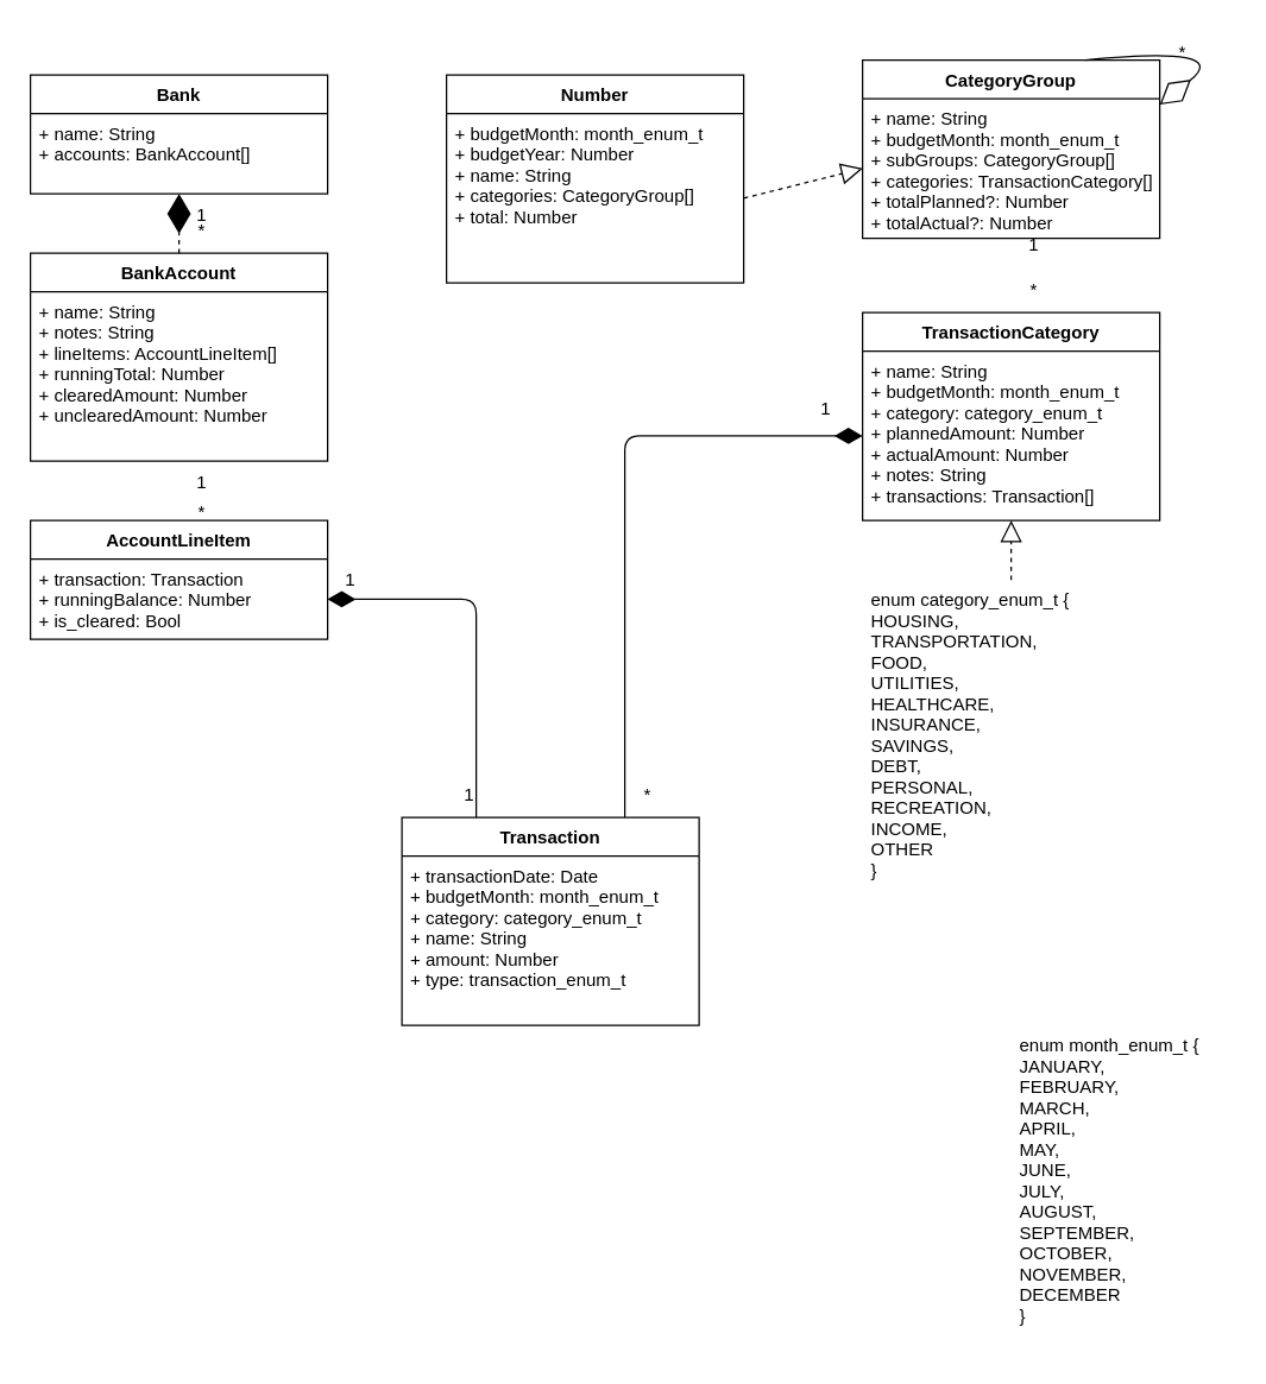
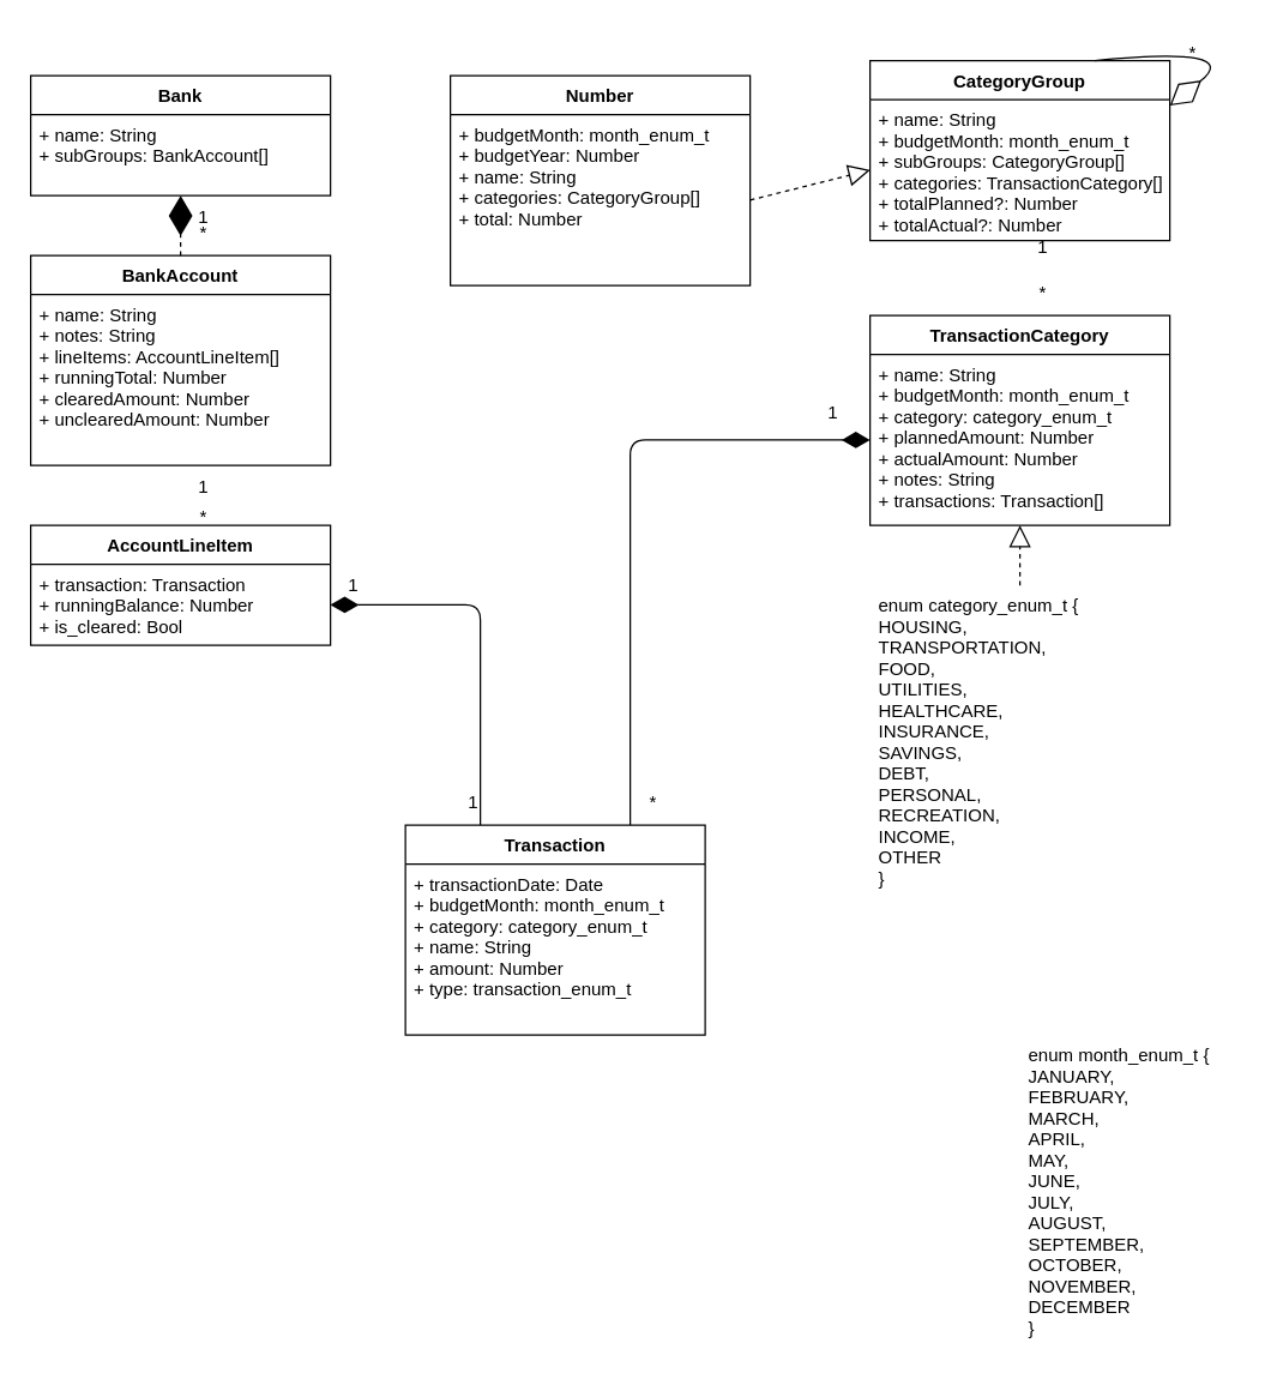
  <mxCell id="0" />
  <mxCell id="1" parent="0" />
  <mxCell id="2" style="edgeStyle=orthogonalEdgeStyle;html=1;exitX=0.75;exitY=0;exitDx=0;exitDy=0;entryX=0;entryY=0.5;entryDx=0;entryDy=0;endArrow=diamondThin;endFill=1;endSize=16;" edge="1" parent="1" source="4" target="11"><mxGeometry relative="1" as="geometry" /></mxCell>
  <mxCell id="3" style="edgeStyle=orthogonalEdgeStyle;html=1;exitX=0.25;exitY=0;exitDx=0;exitDy=0;entryX=1;entryY=0.5;entryDx=0;entryDy=0;endArrow=diamondThin;endFill=1;endSize=16;" edge="1" parent="1" source="4" target="17"><mxGeometry relative="1" as="geometry" /></mxCell>
  <mxCell id="4" value="Transaction" style="swimlane;fontStyle=1;align=center;verticalAlign=top;childLayout=stackLayout;horizontal=1;startSize=26;horizontalStack=0;resizeParent=1;resizeParentMax=0;resizeLast=0;collapsible=1;marginBottom=0;" parent="1" vertex="1"><mxGeometry x="270" y="550" width="200" height="140" as="geometry" /></mxCell>
  <mxCell id="5" value="+ transactionDate: Date&#10;+ budgetMonth: month_enum_t&#10;+ category: category_enum_t&#10;+ name: String&#10;+ amount: Number&#10;+ type: transaction_enum_t" style="text;strokeColor=none;fillColor=none;align=left;verticalAlign=top;spacingLeft=4;spacingRight=4;overflow=hidden;rotatable=0;points=[[0,0.5],[1,0.5]];portConstraint=eastwest;" parent="4" vertex="1"><mxGeometry y="26" width="200" height="114" as="geometry" /></mxCell>
  <mxCell id="6" value="Number" style="swimlane;fontStyle=1;align=center;verticalAlign=top;childLayout=stackLayout;horizontal=1;startSize=26;horizontalStack=0;resizeParent=1;resizeParentMax=0;resizeLast=0;collapsible=1;marginBottom=0;" parent="1" vertex="1"><mxGeometry x="300" y="50" width="200" height="140" as="geometry" /></mxCell>
  <mxCell id="7" value="+ budgetMonth: month_enum_t&#10;+ budgetYear: Number&#10;+ name: String&#10;+ categories: CategoryGroup[]&#10;+ total: Number" style="text;strokeColor=none;fillColor=none;align=left;verticalAlign=top;spacingLeft=4;spacingRight=4;overflow=hidden;rotatable=0;points=[[0,0.5],[1,0.5]];portConstraint=eastwest;" parent="6" vertex="1"><mxGeometry y="26" width="200" height="114" as="geometry" /></mxCell>
  <mxCell id="8" value="CategoryGroup" style="swimlane;fontStyle=1;align=center;verticalAlign=top;childLayout=stackLayout;horizontal=1;startSize=26;horizontalStack=0;resizeParent=1;resizeParentMax=0;resizeLast=0;collapsible=1;marginBottom=0;" parent="1" vertex="1"><mxGeometry x="580" y="40" width="200" height="120" as="geometry" /></mxCell>
  <mxCell id="9" value="+ name: String&#10;+ budgetMonth: month_enum_t&#10;+ subGroups: CategoryGroup[]&#10;+ categories: TransactionCategory[]&#10;+ totalPlanned?: Number&#10;+ totalActual?: Number" style="text;strokeColor=none;fillColor=none;align=left;verticalAlign=top;spacingLeft=4;spacingRight=4;overflow=hidden;rotatable=0;points=[[0,0.5],[1,0.5]];portConstraint=eastwest;" parent="8" vertex="1"><mxGeometry y="26" width="200" height="94" as="geometry" /></mxCell>
  <mxCell id="10" value="TransactionCategory" style="swimlane;fontStyle=1;align=center;verticalAlign=top;childLayout=stackLayout;horizontal=1;startSize=26;horizontalStack=0;resizeParent=1;resizeParentMax=0;resizeLast=0;collapsible=1;marginBottom=0;" parent="1" vertex="1"><mxGeometry x="580" y="210" width="200" height="140" as="geometry" /></mxCell>
  <mxCell id="11" value="+ name: String&#10;+ budgetMonth: month_enum_t&#10;+ category: category_enum_t&#10;+ plannedAmount: Number&#10;+ actualAmount: Number&#10;+ notes: String&#10;+ transactions: Transaction[]" style="text;strokeColor=none;fillColor=none;align=left;verticalAlign=top;spacingLeft=4;spacingRight=4;overflow=hidden;rotatable=0;points=[[0,0.5],[1,0.5]];portConstraint=eastwest;" parent="10" vertex="1"><mxGeometry y="26" width="200" height="114" as="geometry" /></mxCell>
  <mxCell id="12" value="Bank" style="swimlane;fontStyle=1;align=center;verticalAlign=top;childLayout=stackLayout;horizontal=1;startSize=26;horizontalStack=0;resizeParent=1;resizeParentMax=0;resizeLast=0;collapsible=1;marginBottom=0;" parent="1" vertex="1"><mxGeometry x="20" y="50" width="200" height="80" as="geometry" /></mxCell>
- <mxCell id="13" value="+ name: String&#10;+ accounts: BankAccount[]" style="text;strokeColor=none;fillColor=none;align=left;verticalAlign=top;spacingLeft=4;spacingRight=4;overflow=hidden;rotatable=0;points=[[0,0.5],[1,0.5]];portConstraint=eastwest;" parent="12" vertex="1"><mxGeometry y="26" width="200" height="54" as="geometry" /></mxCell>
+ <mxCell id="13" value="+ name: String&#10;+ subGroups: BankAccount[]" style="text;strokeColor=none;fillColor=none;align=left;verticalAlign=top;spacingLeft=4;spacingRight=4;overflow=hidden;rotatable=0;points=[[0,0.5],[1,0.5]];portConstraint=eastwest;" parent="12" vertex="1"><mxGeometry y="26" width="200" height="54" as="geometry" /></mxCell>
  <mxCell id="14" value="BankAccount" style="swimlane;fontStyle=1;align=center;verticalAlign=top;childLayout=stackLayout;horizontal=1;startSize=26;horizontalStack=0;resizeParent=1;resizeParentMax=0;resizeLast=0;collapsible=1;marginBottom=0;" parent="1" vertex="1"><mxGeometry x="20" y="170" width="200" height="140" as="geometry" /></mxCell>
  <mxCell id="15" value="+ name: String&#10;+ notes: String&#10;+ lineItems: AccountLineItem[]&#10;+ runningTotal: Number&#10;+ clearedAmount: Number&#10;+ unclearedAmount: Number" style="text;strokeColor=none;fillColor=none;align=left;verticalAlign=top;spacingLeft=4;spacingRight=4;overflow=hidden;rotatable=0;points=[[0,0.5],[1,0.5]];portConstraint=eastwest;" parent="14" vertex="1"><mxGeometry y="26" width="200" height="114" as="geometry" /></mxCell>
  <mxCell id="16" value="AccountLineItem" style="swimlane;fontStyle=1;align=center;verticalAlign=top;childLayout=stackLayout;horizontal=1;startSize=26;horizontalStack=0;resizeParent=1;resizeParentMax=0;resizeLast=0;collapsible=1;marginBottom=0;" parent="1" vertex="1"><mxGeometry x="20" y="350" width="200" height="80" as="geometry" /></mxCell>
  <mxCell id="17" value="+ transaction: Transaction&#10;+ runningBalance: Number&#10;+ is_cleared: Bool" style="text;strokeColor=none;fillColor=none;align=left;verticalAlign=top;spacingLeft=4;spacingRight=4;overflow=hidden;rotatable=0;points=[[0,0.5],[1,0.5]];portConstraint=eastwest;" parent="16" vertex="1"><mxGeometry y="26" width="200" height="54" as="geometry" /></mxCell>
  <mxCell id="18" value="" style="endArrow=diamondThin;endFill=1;endSize=24;html=1;rounded=0;exitX=0.5;exitY=0;exitDx=0;exitDy=0;entryX=0.5;entryY=1;entryDx=0;entryDy=0;dashed=1;" parent="1" source="14" target="12" edge="1"><mxGeometry width="160" relative="1" as="geometry" /></mxCell>
  <mxCell id="19" value="1" style="text;html=1;align=center;verticalAlign=middle;resizable=0;points=[];autosize=1;strokeColor=none;fillColor=none;" parent="1" vertex="1"><mxGeometry x="300" y="520" width="30" height="30" as="geometry" /></mxCell>
  <mxCell id="20" value="1" style="text;html=1;align=center;verticalAlign=middle;resizable=0;points=[];autosize=1;strokeColor=none;fillColor=none;" parent="1" vertex="1"><mxGeometry x="120" y="130" width="30" height="30" as="geometry" /></mxCell>
  <mxCell id="21" value="*" style="text;html=1;align=center;verticalAlign=middle;resizable=0;points=[];autosize=1;strokeColor=none;fillColor=none;" parent="1" vertex="1"><mxGeometry x="120" y="330" width="30" height="30" as="geometry" /></mxCell>
  <mxCell id="22" value="*" style="text;html=1;align=center;verticalAlign=middle;resizable=0;points=[];autosize=1;strokeColor=none;fillColor=none;" parent="1" vertex="1"><mxGeometry x="120" y="140" width="30" height="30" as="geometry" /></mxCell>
  <mxCell id="23" value="1" style="text;html=1;align=center;verticalAlign=middle;resizable=0;points=[];autosize=1;strokeColor=none;fillColor=none;" parent="1" vertex="1"><mxGeometry x="220" y="375" width="30" height="30" as="geometry" /></mxCell>
  <mxCell id="24" value="enum category_enum_t {&#10;    HOUSING,&#10;    TRANSPORTATION,&#10;    FOOD,&#10;    UTILITIES,&#10;    HEALTHCARE,&#10;    INSURANCE,&#10;    SAVINGS,&#10;    DEBT,&#10;    PERSONAL,&#10;    RECREATION,&#10;    INCOME,&#10;    OTHER&#10;}" style="text;strokeColor=none;fillColor=none;align=left;verticalAlign=top;spacingLeft=4;spacingRight=4;overflow=hidden;rotatable=0;points=[[0,0.5],[1,0.5]];portConstraint=eastwest;" parent="1" vertex="1"><mxGeometry x="580" y="390" width="200" height="220" as="geometry" /></mxCell>
  <mxCell id="25" value="enum month_enum_t {&#10;    JANUARY,&#10;    FEBRUARY,&#10;    MARCH,&#10;    APRIL,&#10;    MAY,&#10;    JUNE,&#10;    JULY,&#10;    AUGUST,&#10;    SEPTEMBER,&#10;    OCTOBER,&#10;    NOVEMBER,&#10;    DECEMBER&#10;}" style="text;strokeColor=none;fillColor=none;align=left;verticalAlign=top;spacingLeft=4;spacingRight=4;overflow=hidden;rotatable=0;points=[[0,0.5],[1,0.5]];portConstraint=eastwest;" parent="1" vertex="1"><mxGeometry x="680" y="690" width="140" height="220" as="geometry" /></mxCell>
  <mxCell id="26" value="" style="endArrow=block;dashed=1;endFill=0;endSize=12;html=1;rounded=0;exitX=1;exitY=0.5;exitDx=0;exitDy=0;entryX=0;entryY=0.5;entryDx=0;entryDy=0;" parent="1" source="7" target="9" edge="1"><mxGeometry width="160" relative="1" as="geometry" /></mxCell>
  <mxCell id="27" value="" style="endArrow=block;dashed=1;endFill=0;endSize=12;html=1;rounded=0;exitX=0.5;exitY=0;exitDx=0;exitDy=0;entryX=0.5;entryY=1;entryDx=0;entryDy=0;" parent="1" source="24" target="10" edge="1"><mxGeometry width="160" relative="1" as="geometry" /></mxCell>
  <mxCell id="28" value="*" style="text;html=1;align=center;verticalAlign=middle;resizable=0;points=[];autosize=1;strokeColor=none;fillColor=none;" parent="1" vertex="1"><mxGeometry x="680" y="180" width="30" height="30" as="geometry" /></mxCell>
  <mxCell id="29" value="1" style="text;html=1;align=center;verticalAlign=middle;resizable=0;points=[];autosize=1;strokeColor=none;fillColor=none;" parent="1" vertex="1"><mxGeometry x="680" y="150" width="30" height="30" as="geometry" /></mxCell>
  <mxCell id="30" value="" style="endArrow=diamondThin;endFill=0;endSize=24;html=1;rounded=0;curved=1;exitX=0.75;exitY=0;exitDx=0;exitDy=0;entryX=1;entryY=0.25;entryDx=0;entryDy=0;" parent="1" source="8" target="8" edge="1"><mxGeometry width="160" relative="1" as="geometry"><mxPoint x="730" y="40" as="sourcePoint" /><mxPoint x="830" y="80" as="targetPoint" /><Array as="points"><mxPoint x="830" y="30" /></Array></mxGeometry></mxCell>
  <mxCell id="31" value="*" style="text;html=1;align=center;verticalAlign=middle;resizable=0;points=[];autosize=1;strokeColor=none;fillColor=none;" parent="1" vertex="1"><mxGeometry x="780" y="20" width="30" height="30" as="geometry" /></mxCell>
  <mxCell id="32" value="1" style="text;html=1;align=center;verticalAlign=middle;resizable=0;points=[];autosize=1;strokeColor=none;fillColor=none;" parent="1" vertex="1"><mxGeometry x="540" y="260" width="30" height="30" as="geometry" /></mxCell>
  <mxCell id="33" value="*" style="text;html=1;align=center;verticalAlign=middle;resizable=0;points=[];autosize=1;strokeColor=none;fillColor=none;" parent="1" vertex="1"><mxGeometry x="420" y="520" width="30" height="30" as="geometry" /></mxCell>
  <mxCell id="34" value="1" style="text;html=1;align=center;verticalAlign=middle;resizable=0;points=[];autosize=1;strokeColor=none;fillColor=none;" vertex="1" parent="1"><mxGeometry x="120" y="310" width="30" height="30" as="geometry" /></mxCell>
